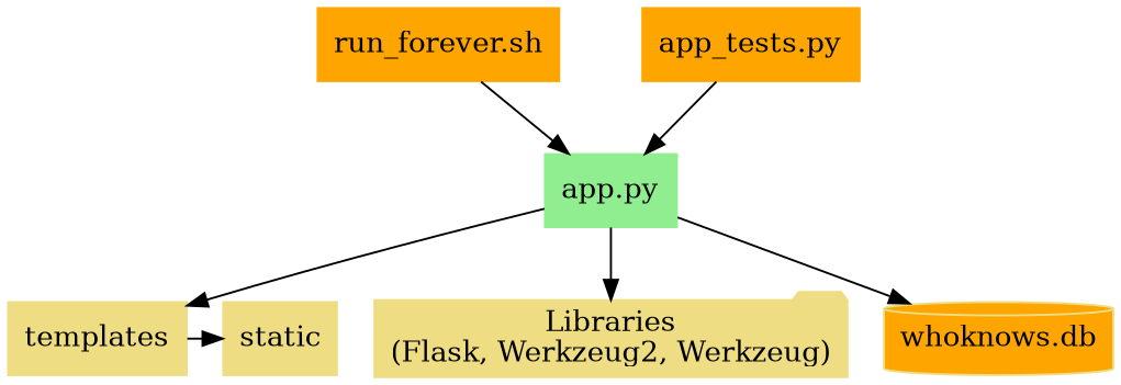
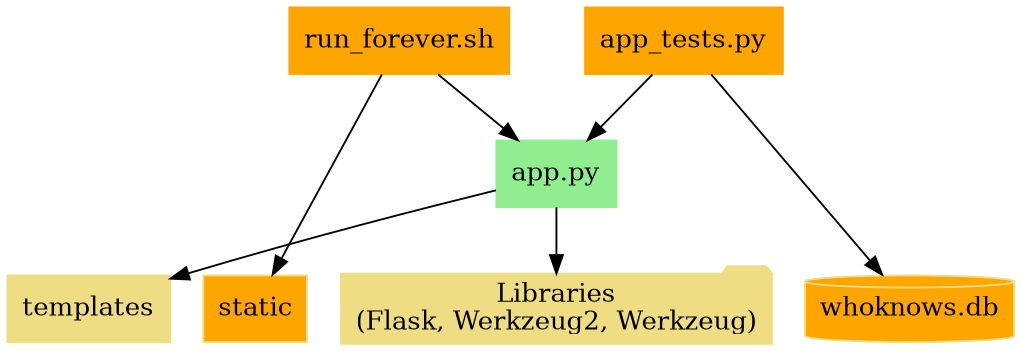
  digraph {
    fontname="DejaVu Serif"
    rankdir=TB
    node [color=lightgoldenrod fontname="DejaVu Serif" shape=box style=filled]
    edge [fontname="DejaVu Serif"]
    n1 [color=orange label="run_forever.sh"]
    n2 [color=orange label="app_tests.py"]
    n3 [fillcolor=orange label="whoknows.db" shape=cylinder]
    n4 [label=templates]
-   n5 [label=static]
+   n5 [label=static fillcolor=orange]
    n6 [label="Libraries\n(Flask, Werkzeug2, Werkzeug)" shape=folder]
    n7 [color=lightgreen label="app.py"]
    subgraph sub_1 {
      rank=same
      n1
      n2
    }
    subgraph sub_2 {
      rank=same
      n3
      n4
      n5
      n6
    }
    n1 -> n7
    n2 -> n7
-   n4 -> n5
-   n7 -> n3
+   n1 -> n5
+   n2 -> n3
    n7 -> n4
    n7 -> n6
  }
